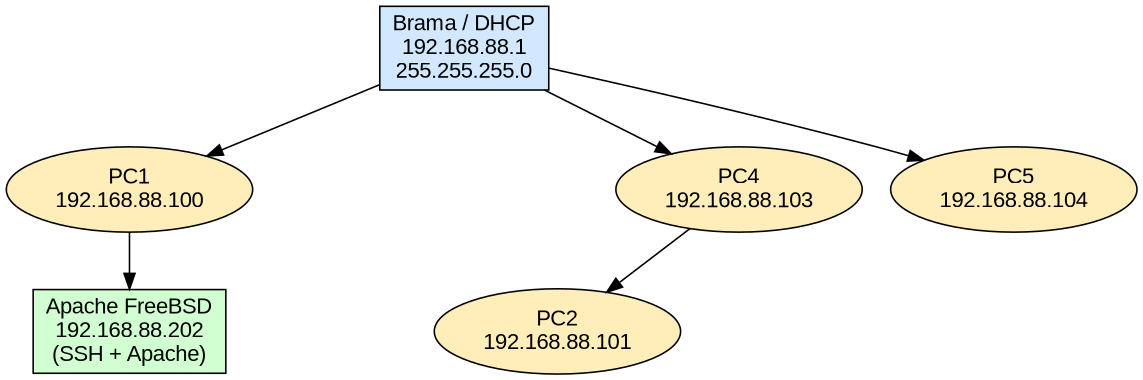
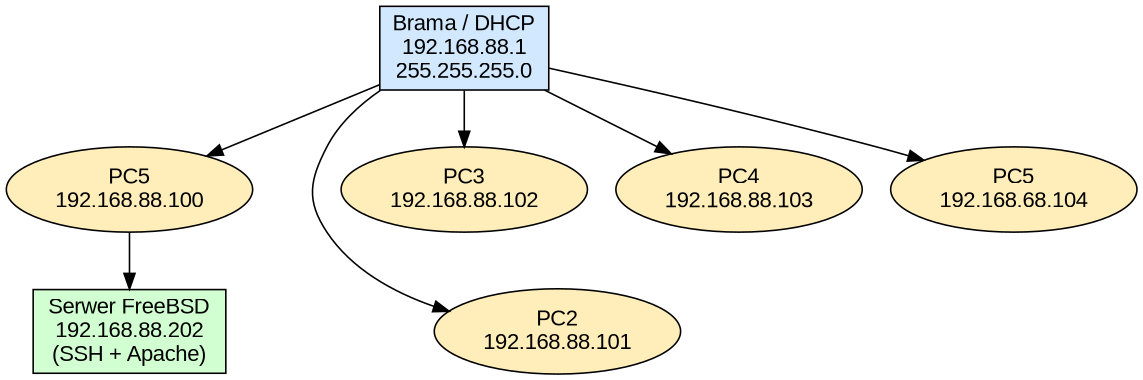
  digraph {
    bgcolor=white
    node [fillcolor="#ffeeba" fontname=Arial shape=ellipse style=filled]
    n1 [fillcolor="#d1e8ff" label="Brama / DHCP\n192.168.88.1\n255.255.255.0" shape=box]
-   n2 [label="PC1\n192.168.88.100"]
+   n2 [label="PC5\n192.168.88.100"]
    n3 [label="PC2\n192.168.88.101"]
+   n4 [label="PC3\n192.168.88.102"]
    n5 [label="PC4\n192.168.88.103"]
-   n6 [label="PC5\n192.168.88.104"]
-   n7 [fillcolor="#d1ffd1" label="Apache FreeBSD\n192.168.88.202\n(SSH + Apache)" shape=box]
+   n6 [label="PC5\n192.168.68.104"]
+   n7 [fillcolor="#d1ffd1" label="Serwer FreeBSD\n192.168.88.202\n(SSH + Apache)" shape=box]
    n1 -> n2
-   n5 -> n3
+   n1 -> n3
+   n1 -> n4
    n1 -> n5
    n1 -> n6
    n2 -> n7
  }
